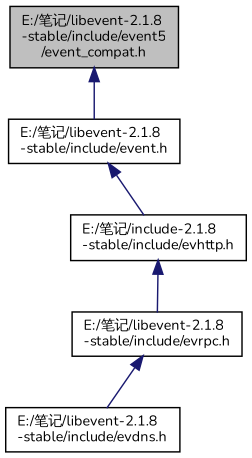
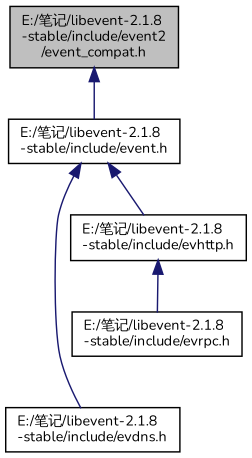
  digraph {
    fontname=Nunito
    node [color=black fillcolor=white fontname=Nunito fontsize=10 shape=record style=filled]
    edge [color=midnightblue dir=back fontname=Nunito fontsize=10 labelfontname=Helvetica labelfontsize=10 style=solid]
-   n1 [fillcolor=grey75 fontcolor=black height=0.2 label="E:/笔记/libevent-2.1.8\l-stable/include/event5\l/event_compat.h" width=0.4]
+   n1 [fillcolor=grey75 fontcolor=black height=0.2 label="E:/笔记/libevent-2.1.8\l-stable/include/event2\l/event_compat.h" width=0.4]
    n2 [height=0.2 label="E:/笔记/libevent-2.1.8\l-stable/include/event.h" width=0.4]
    n3 [height=0.2 label="E:/笔记/libevent-2.1.8\l-stable/include/evdns.h" width=0.4]
-   n4 [height=0.2 label="E:/笔记/include-2.1.8\l-stable/include/evhttp.h" width=0.4]
+   n4 [height=0.2 label="E:/笔记/libevent-2.1.8\l-stable/include/evhttp.h" width=0.4]
    n5 [height=0.2 label="E:/笔记/libevent-2.1.8\l-stable/include/evrpc.h" width=0.4]
    n1 -> n2
-   n5 -> n3
+   n2 -> n3
    n2 -> n4
    n4 -> n5
  }
